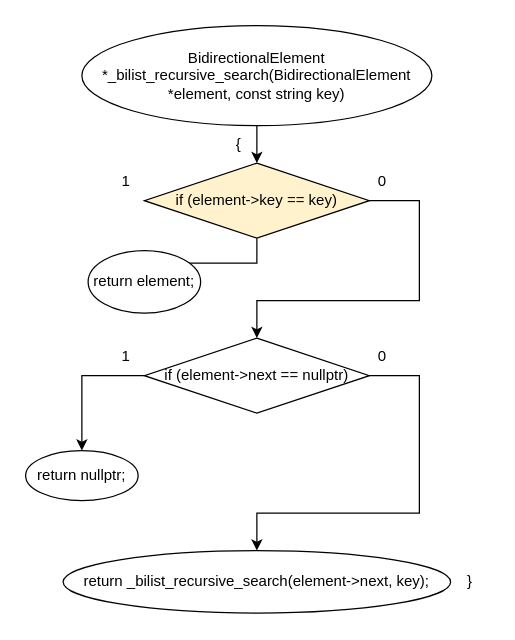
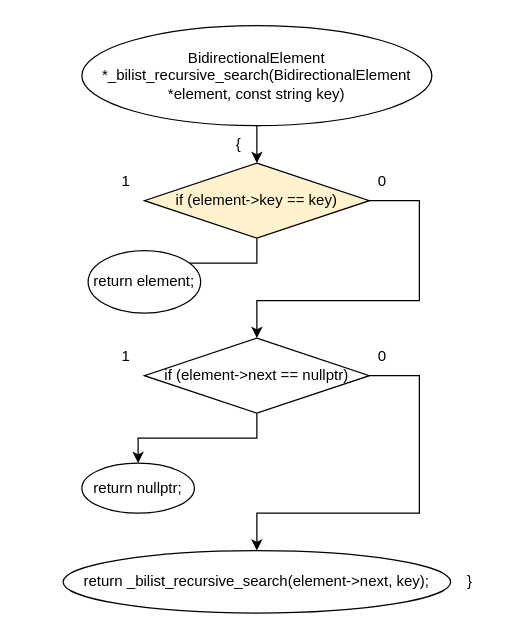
  <mxCell id="0" />
  <mxCell id="1" parent="0" />
  <mxCell id="2" value="" style="edgeStyle=orthogonalEdgeStyle;rounded=0;orthogonalLoop=1;jettySize=auto;html=1;" parent="1" source="3" target="6" edge="1"><mxGeometry relative="1" as="geometry" /></mxCell>
  <mxCell id="3" value="BidirectionalElement *_bilist_recursive_search(BidirectionalElement *element, const string key)" style="ellipse;whiteSpace=wrap;html=1;" parent="1" vertex="1"><mxGeometry x="65" y="20" width="280" height="80" as="geometry" /></mxCell>
  <mxCell id="4" value="" style="edgeStyle=orthogonalEdgeStyle;rounded=0;orthogonalLoop=1;jettySize=auto;html=1;" parent="1" source="6" target="8" edge="1"><mxGeometry relative="1" as="geometry" /></mxCell>
  <mxCell id="5" value="" style="edgeStyle=orthogonalEdgeStyle;rounded=0;orthogonalLoop=1;jettySize=auto;html=1;entryX=0.5;entryY=0;entryDx=0;entryDy=0;" parent="1" source="6" target="12" edge="1"><mxGeometry relative="1" as="geometry"><Array as="points"><mxPoint x="335" y="160" /><mxPoint x="335" y="240" /><mxPoint x="205" y="240" /></Array></mxGeometry></mxCell>
  <mxCell id="6" value="if (element-&amp;gt;key == key)" style="rhombus;whiteSpace=wrap;html=1;fillColor=#fff2cc;" parent="1" vertex="1"><mxGeometry x="115" y="130" width="180" height="60" as="geometry" /></mxCell>
  <mxCell id="7" value="{" style="text;html=1;align=center;verticalAlign=middle;resizable=0;points=[];autosize=1;strokeColor=none;fillColor=none;" parent="1" vertex="1"><mxGeometry x="175" y="100" width="30" height="30" as="geometry" /></mxCell>
  <mxCell id="8" value="return element;" style="ellipse;whiteSpace=wrap;html=1;" parent="1" vertex="1"><mxGeometry x="70" y="200" width="90" height="50" as="geometry" /></mxCell>
  <mxCell id="9" value="1" style="text;html=1;align=center;verticalAlign=middle;resizable=0;points=[];autosize=1;strokeColor=none;fillColor=none;" parent="1" vertex="1"><mxGeometry x="85" y="130" width="30" height="30" as="geometry" /></mxCell>
  <mxCell id="10" value="" style="edgeStyle=orthogonalEdgeStyle;rounded=0;orthogonalLoop=1;jettySize=auto;html=1;" parent="1" source="12" target="14" edge="1"><mxGeometry relative="1" as="geometry" /></mxCell>
  <mxCell id="11" value="" style="edgeStyle=orthogonalEdgeStyle;rounded=0;orthogonalLoop=1;jettySize=auto;html=1;entryX=0.5;entryY=0;entryDx=0;entryDy=0;" parent="1" source="12" target="16" edge="1"><mxGeometry relative="1" as="geometry"><Array as="points"><mxPoint x="335" y="300" /><mxPoint x="335" y="410" /><mxPoint x="205" y="410" /></Array></mxGeometry></mxCell>
  <mxCell id="12" value="if (element-&amp;gt;next == nullptr)" style="rhombus;whiteSpace=wrap;html=1;" parent="1" vertex="1"><mxGeometry x="115" y="270" width="180" height="60" as="geometry" /></mxCell>
  <mxCell id="13" value="0" style="text;html=1;align=center;verticalAlign=middle;resizable=0;points=[];autosize=1;strokeColor=none;fillColor=none;" parent="1" vertex="1"><mxGeometry x="290" y="130" width="30" height="30" as="geometry" /></mxCell>
- <mxCell id="14" value="return nullptr;" style="ellipse;whiteSpace=wrap;html=1;" parent="1" vertex="1"><mxGeometry x="20" y="360" width="90" height="40" as="geometry" /></mxCell>
+ <mxCell id="14" value="return nullptr;" style="ellipse;whiteSpace=wrap;html=1;" parent="1" vertex="1"><mxGeometry x="65" y="370" width="90" height="40" as="geometry" /></mxCell>
  <mxCell id="15" value="1" style="text;html=1;align=center;verticalAlign=middle;resizable=0;points=[];autosize=1;strokeColor=none;fillColor=none;" parent="1" vertex="1"><mxGeometry x="85" y="270" width="30" height="30" as="geometry" /></mxCell>
  <mxCell id="16" value="return _bilist_recursive_search(element-&amp;gt;next, key);" style="ellipse;whiteSpace=wrap;html=1;" parent="1" vertex="1"><mxGeometry x="50" y="440" width="310" height="50" as="geometry" /></mxCell>
  <mxCell id="17" value="0" style="text;html=1;align=center;verticalAlign=middle;resizable=0;points=[];autosize=1;strokeColor=none;fillColor=none;" parent="1" vertex="1"><mxGeometry x="290" y="270" width="30" height="30" as="geometry" /></mxCell>
  <mxCell id="18" value="}" style="text;html=1;align=center;verticalAlign=middle;resizable=0;points=[];autosize=1;strokeColor=none;fillColor=none;" parent="1" vertex="1"><mxGeometry x="360" y="450" width="30" height="30" as="geometry" /></mxCell>
